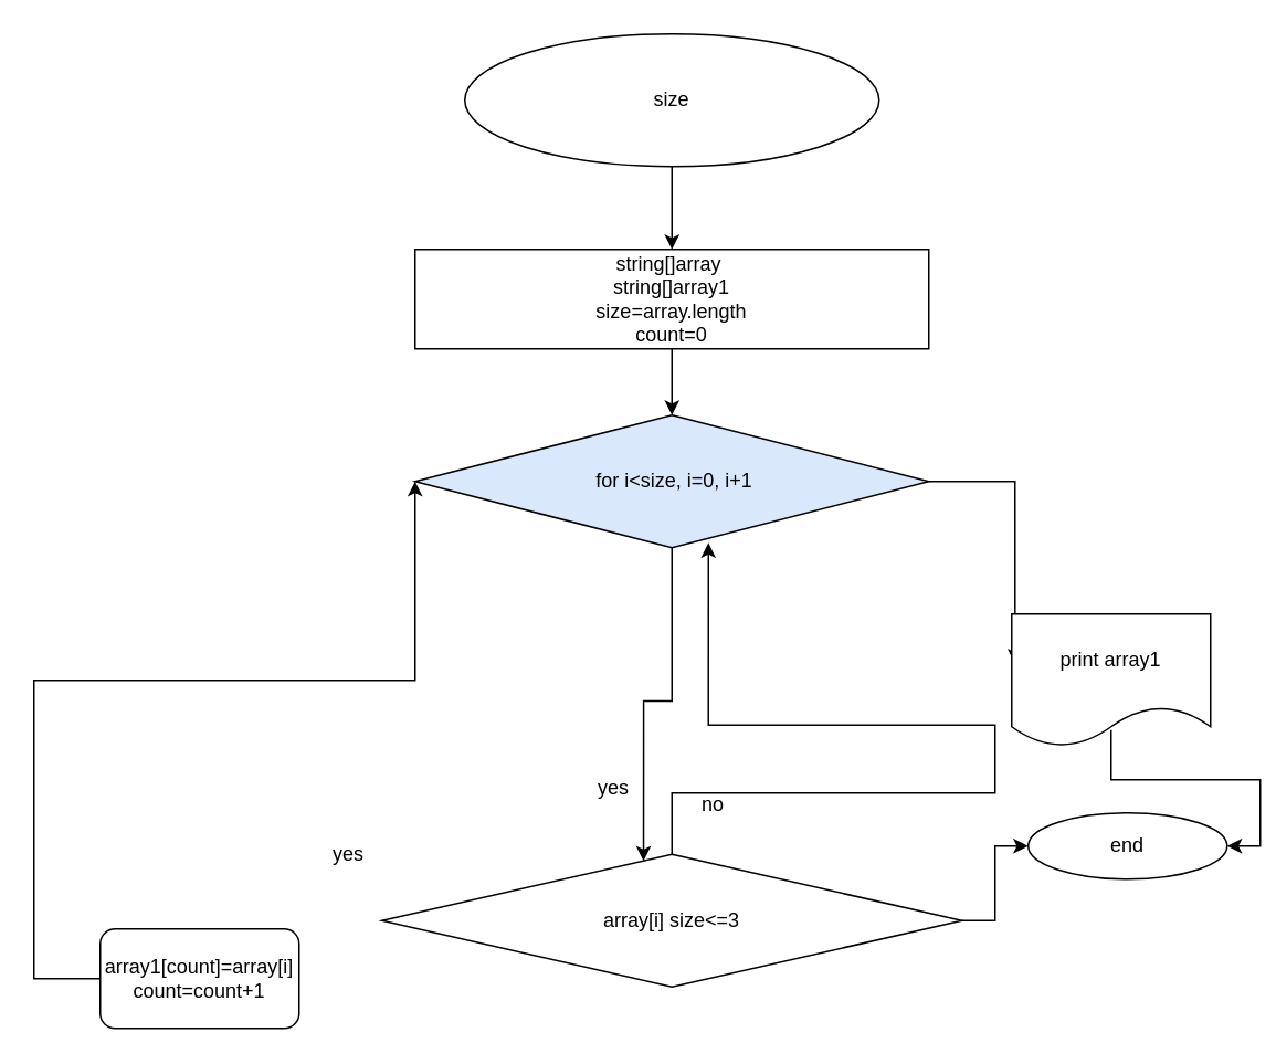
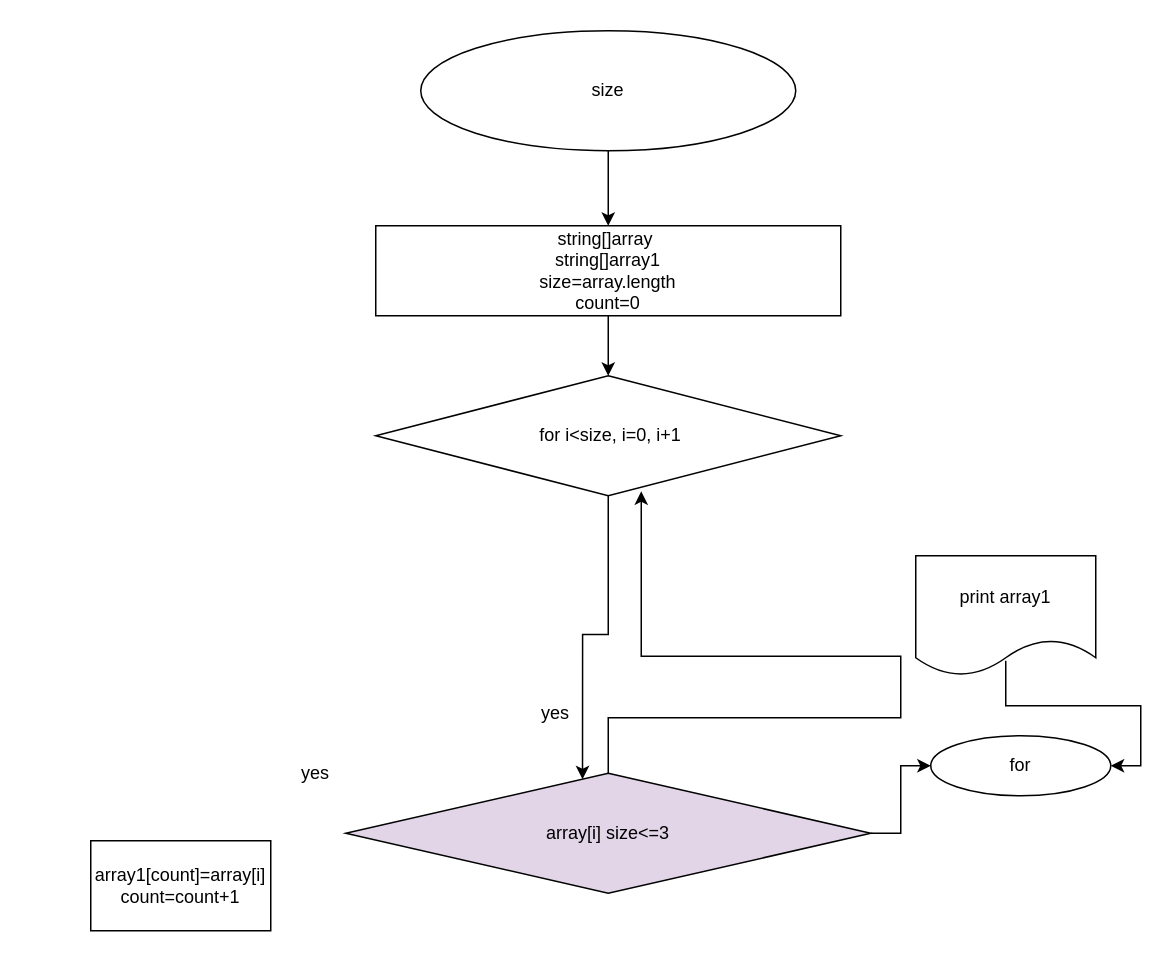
  <mxCell id="0" />
  <mxCell id="1" parent="0" />
  <mxCell id="2" style="edgeStyle=orthogonalEdgeStyle;rounded=0;orthogonalLoop=1;jettySize=auto;html=1;entryX=0.5;entryY=0;entryDx=0;entryDy=0;" parent="1" source="3" target="5" edge="1"><mxGeometry relative="1" as="geometry" /></mxCell>
  <mxCell id="3" value="size" style="ellipse;whiteSpace=wrap;html=1;" parent="1" vertex="1"><mxGeometry x="280" y="20" width="250" height="80" as="geometry" /></mxCell>
  <mxCell id="4" style="edgeStyle=orthogonalEdgeStyle;rounded=0;orthogonalLoop=1;jettySize=auto;html=1;entryX=0.5;entryY=0;entryDx=0;entryDy=0;" parent="1" source="5" edge="1"><mxGeometry relative="1" as="geometry"><mxPoint x="405" y="250" as="targetPoint" /></mxGeometry></mxCell>
  <mxCell id="5" value="string[]array&amp;nbsp;&lt;br&gt;string[]array1&lt;br&gt;size=array.length&lt;br&gt;count=0" style="rounded=0;whiteSpace=wrap;html=1;" parent="1" vertex="1"><mxGeometry x="250" y="150" width="310" height="60" as="geometry" /></mxCell>
  <mxCell id="6" style="edgeStyle=orthogonalEdgeStyle;rounded=0;orthogonalLoop=1;jettySize=auto;html=1;entryX=0.451;entryY=0.05;entryDx=0;entryDy=0;entryPerimeter=0;" parent="1" source="8" target="11" edge="1"><mxGeometry relative="1" as="geometry" /></mxCell>
- <mxCell id="7" style="edgeStyle=orthogonalEdgeStyle;rounded=0;orthogonalLoop=1;jettySize=auto;html=1;entryX=0.017;entryY=0.375;entryDx=0;entryDy=0;entryPerimeter=0;" parent="1" source="8" target="17" edge="1"><mxGeometry relative="1" as="geometry" /></mxCell>
- <mxCell id="8" value="&amp;nbsp;for i&amp;lt;size, i=0, i+1" style="rhombus;whiteSpace=wrap;html=1;fillColor=#dae8fc;" parent="1" vertex="1"><mxGeometry x="250" y="250" width="310" height="80" as="geometry" /></mxCell>
+ <mxCell id="8" value="&amp;nbsp;for i&amp;lt;size, i=0, i+1" style="rhombus;whiteSpace=wrap;html=1;" parent="1" vertex="1"><mxGeometry x="250" y="250" width="310" height="80" as="geometry" /></mxCell>
  <mxCell id="9" style="edgeStyle=orthogonalEdgeStyle;rounded=0;orthogonalLoop=1;jettySize=auto;html=1;" parent="1" source="11" target="19" edge="1"><mxGeometry relative="1" as="geometry" /></mxCell>
  <mxCell id="10" style="edgeStyle=orthogonalEdgeStyle;rounded=0;orthogonalLoop=1;jettySize=auto;html=1;entryX=0.571;entryY=0.963;entryDx=0;entryDy=0;entryPerimeter=0;" edge="1" parent="1" source="11" target="8"><mxGeometry relative="1" as="geometry"><Array as="points"><mxPoint x="405" y="478" /><mxPoint x="600" y="478" /><mxPoint x="600" y="437" /></Array></mxGeometry></mxCell>
- <mxCell id="11" value="array[i] size&amp;lt;=3" style="rhombus;whiteSpace=wrap;html=1;" parent="1" vertex="1"><mxGeometry x="230" y="515" width="350" height="80" as="geometry" /></mxCell>
- <mxCell id="12" style="edgeStyle=orthogonalEdgeStyle;rounded=0;orthogonalLoop=1;jettySize=auto;html=1;entryX=0;entryY=0.5;entryDx=0;entryDy=0;" parent="1" source="13" target="8" edge="1"><mxGeometry relative="1" as="geometry"><Array as="points"><mxPoint x="20" y="590" /><mxPoint x="20" y="410" /></Array></mxGeometry></mxCell>
- <mxCell id="13" value="array1[count]=array[i]&lt;br&gt;count=count+1" style="whiteSpace=wrap;html=1;rounded=1;" parent="1" vertex="1"><mxGeometry x="60" y="560" width="120" height="60" as="geometry" /></mxCell>
+ <mxCell id="11" value="array[i] size&amp;lt;=3" style="rhombus;whiteSpace=wrap;html=1;fillColor=#e1d5e7;" parent="1" vertex="1"><mxGeometry x="230" y="515" width="350" height="80" as="geometry" /></mxCell>
+ <mxCell id="13" value="array1[count]=array[i]&lt;br&gt;count=count+1" style="rounded=0;whiteSpace=wrap;html=1;" parent="1" vertex="1"><mxGeometry x="60" y="560" width="120" height="60" as="geometry" /></mxCell>
  <mxCell id="14" value="yes" style="text;html=1;strokeColor=none;fillColor=none;align=center;verticalAlign=middle;whiteSpace=wrap;rounded=0;" parent="1" vertex="1"><mxGeometry x="180" y="500" width="60" height="30" as="geometry" /></mxCell>
  <mxCell id="15" value="yes" style="text;html=1;strokeColor=none;fillColor=none;align=center;verticalAlign=middle;whiteSpace=wrap;rounded=0;" parent="1" vertex="1"><mxGeometry x="340" y="460" width="60" height="30" as="geometry" /></mxCell>
  <mxCell id="16" style="edgeStyle=orthogonalEdgeStyle;rounded=0;orthogonalLoop=1;jettySize=auto;html=1;entryX=1;entryY=0.5;entryDx=0;entryDy=0;exitX=0.5;exitY=0.875;exitDx=0;exitDy=0;exitPerimeter=0;" edge="1" parent="1" source="17" target="19"><mxGeometry relative="1" as="geometry" /></mxCell>
  <mxCell id="17" value="print array1" style="shape=document;whiteSpace=wrap;html=1;boundedLbl=1;" parent="1" vertex="1"><mxGeometry x="610" y="370" width="120" height="80" as="geometry" /></mxCell>
- <mxCell id="18" value="no" style="text;html=1;strokeColor=none;fillColor=none;align=center;verticalAlign=middle;whiteSpace=wrap;rounded=0;" vertex="1" parent="1"><mxGeometry x="400" y="470" width="60" height="30" as="geometry" /></mxCell>
- <mxCell id="19" value="end" style="ellipse;whiteSpace=wrap;html=1;" vertex="1" parent="1"><mxGeometry x="620" y="490" width="120" height="40" as="geometry" /></mxCell>
+ <mxCell id="19" value="for" style="ellipse;whiteSpace=wrap;html=1;" vertex="1" parent="1"><mxGeometry x="620" y="490" width="120" height="40" as="geometry" /></mxCell>
